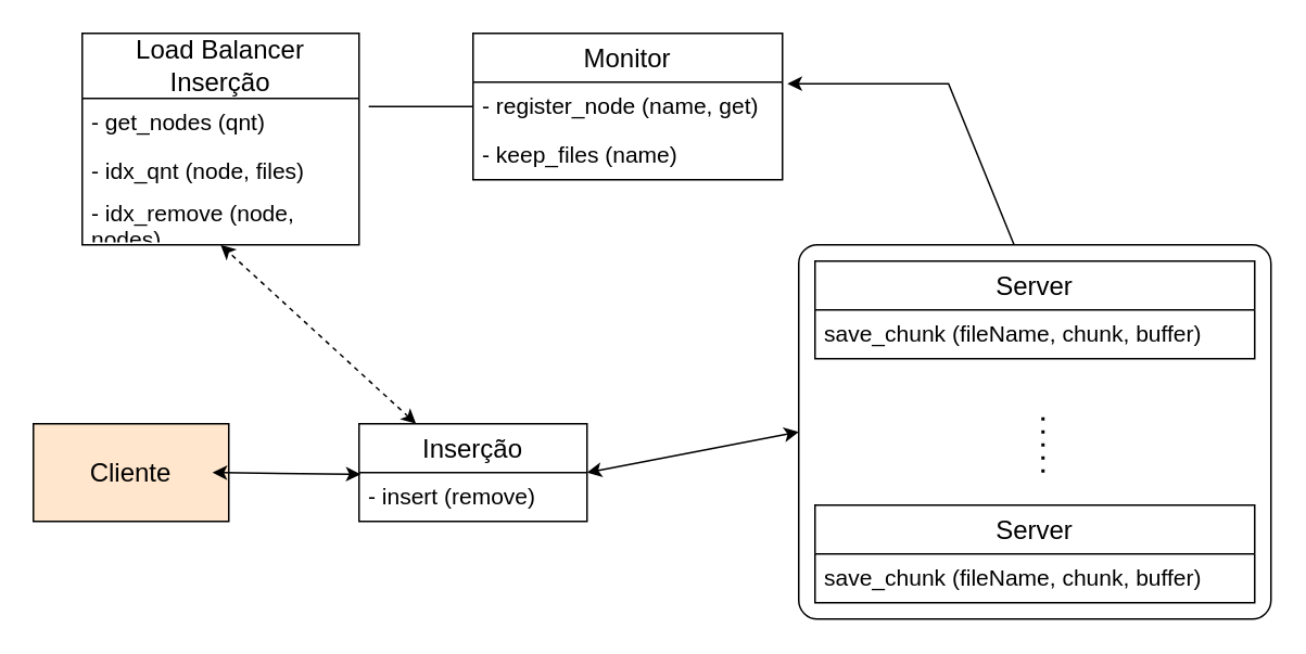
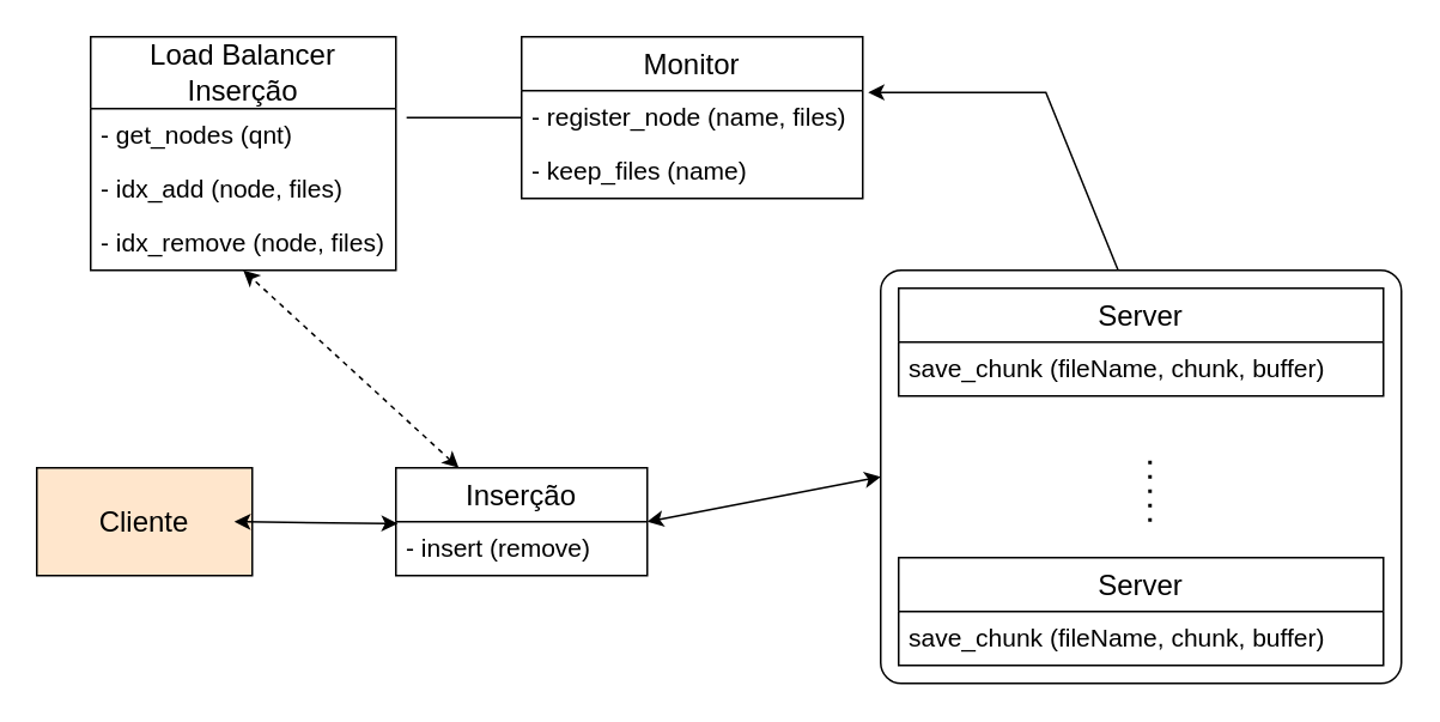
  <mxCell id="0" />
  <mxCell id="1" parent="0" />
  <mxCell id="2" value="Cliente" style="rounded=0;whiteSpace=wrap;html=1;fontSize=16;fillColor=#ffe6cc;" parent="1" vertex="1"><mxGeometry x="20" y="260" width="120" height="60" as="geometry" /></mxCell>
  <mxCell id="3" value="Inserção" style="swimlane;fontStyle=0;childLayout=stackLayout;horizontal=1;startSize=30;horizontalStack=0;resizeParent=1;resizeParentMax=0;resizeLast=0;collapsible=1;marginBottom=0;whiteSpace=wrap;html=1;fontSize=16;" parent="1" vertex="1"><mxGeometry x="220" y="260" width="140" height="60" as="geometry" /></mxCell>
  <mxCell id="4" value="&lt;div&gt;- insert (remove)&lt;/div&gt;" style="text;strokeColor=none;fillColor=none;align=left;verticalAlign=middle;spacingLeft=4;spacingRight=4;overflow=hidden;points=[[0,0.5],[1,0.5]];portConstraint=eastwest;rotatable=0;whiteSpace=wrap;html=1;fontSize=14;" parent="3" vertex="1"><mxGeometry y="30" width="140" height="30" as="geometry" /></mxCell>
  <mxCell id="5" value="&lt;div&gt;Load Balancer Inserção&lt;br&gt;&lt;/div&gt;" style="swimlane;fontStyle=0;childLayout=stackLayout;horizontal=1;startSize=40;horizontalStack=0;resizeParent=1;resizeParentMax=0;resizeLast=0;collapsible=1;marginBottom=0;whiteSpace=wrap;html=1;fontSize=16;" parent="1" vertex="1"><mxGeometry x="50" y="20" width="170" height="130" as="geometry" /></mxCell>
  <mxCell id="6" value="- get_nodes (qnt)" style="text;strokeColor=none;fillColor=none;align=left;verticalAlign=middle;spacingLeft=4;spacingRight=4;overflow=hidden;points=[[0,0.5],[1,0.5]];portConstraint=eastwest;rotatable=0;whiteSpace=wrap;html=1;fontSize=14;" parent="5" vertex="1"><mxGeometry y="40" width="170" height="30" as="geometry" /></mxCell>
- <mxCell id="7" value="- idx_qnt (node, files)" style="text;strokeColor=none;fillColor=none;align=left;verticalAlign=middle;spacingLeft=4;spacingRight=4;overflow=hidden;points=[[0,0.5],[1,0.5]];portConstraint=eastwest;rotatable=0;whiteSpace=wrap;html=1;fontSize=14;" parent="5" vertex="1"><mxGeometry y="70" width="170" height="30" as="geometry" /></mxCell>
- <mxCell id="8" value="- idx_remove (node, nodes)" style="text;strokeColor=none;fillColor=none;align=left;verticalAlign=middle;spacingLeft=4;spacingRight=4;overflow=hidden;points=[[0,0.5],[1,0.5]];portConstraint=eastwest;rotatable=0;whiteSpace=wrap;html=1;fontSize=14;" parent="5" vertex="1"><mxGeometry y="100" width="170" height="30" as="geometry" /></mxCell>
+ <mxCell id="7" value="- idx_add (node, files)" style="text;strokeColor=none;fillColor=none;align=left;verticalAlign=middle;spacingLeft=4;spacingRight=4;overflow=hidden;points=[[0,0.5],[1,0.5]];portConstraint=eastwest;rotatable=0;whiteSpace=wrap;html=1;fontSize=14;" parent="5" vertex="1"><mxGeometry y="70" width="170" height="30" as="geometry" /></mxCell>
+ <mxCell id="8" value="- idx_remove (node, files)" style="text;strokeColor=none;fillColor=none;align=left;verticalAlign=middle;spacingLeft=4;spacingRight=4;overflow=hidden;points=[[0,0.5],[1,0.5]];portConstraint=eastwest;rotatable=0;whiteSpace=wrap;html=1;fontSize=14;" parent="5" vertex="1"><mxGeometry y="100" width="170" height="30" as="geometry" /></mxCell>
  <mxCell id="9" value="&lt;div style=&quot;font-size: 15px;&quot;&gt;&lt;font style=&quot;font-size: 16px;&quot;&gt;Monitor&lt;/font&gt;&lt;/div&gt;" style="swimlane;fontStyle=0;childLayout=stackLayout;horizontal=1;startSize=30;horizontalStack=0;resizeParent=1;resizeParentMax=0;resizeLast=0;collapsible=1;marginBottom=0;whiteSpace=wrap;html=1;fontSize=14;" parent="1" vertex="1"><mxGeometry x="290" y="20" width="190" height="90" as="geometry"><mxRectangle x="480" y="80" width="90" height="30" as="alternateBounds" /></mxGeometry></mxCell>
- <mxCell id="10" value="- register_node (name, get)" style="text;strokeColor=none;fillColor=none;align=left;verticalAlign=middle;spacingLeft=4;spacingRight=4;overflow=hidden;points=[[0,0.5],[1,0.5]];portConstraint=eastwest;rotatable=0;whiteSpace=wrap;html=1;fontSize=14;" parent="9" vertex="1"><mxGeometry y="30" width="190" height="30" as="geometry" /></mxCell>
+ <mxCell id="10" value="- register_node (name, files)" style="text;strokeColor=none;fillColor=none;align=left;verticalAlign=middle;spacingLeft=4;spacingRight=4;overflow=hidden;points=[[0,0.5],[1,0.5]];portConstraint=eastwest;rotatable=0;whiteSpace=wrap;html=1;fontSize=14;" parent="9" vertex="1"><mxGeometry y="30" width="190" height="30" as="geometry" /></mxCell>
  <mxCell id="11" value="- keep_files (name)" style="text;strokeColor=none;fillColor=none;align=left;verticalAlign=middle;spacingLeft=4;spacingRight=4;overflow=hidden;points=[[0,0.5],[1,0.5]];portConstraint=eastwest;rotatable=0;whiteSpace=wrap;html=1;fontSize=14;" parent="9" vertex="1"><mxGeometry y="60" width="190" height="30" as="geometry" /></mxCell>
  <mxCell id="12" value="&lt;div&gt;Server&lt;/div&gt;" style="swimlane;fontStyle=0;childLayout=stackLayout;horizontal=1;startSize=30;horizontalStack=0;resizeParent=1;resizeParentMax=0;resizeLast=0;collapsible=1;marginBottom=0;whiteSpace=wrap;html=1;fontSize=16;" parent="1" vertex="1"><mxGeometry x="500" y="160" width="270" height="60" as="geometry" /></mxCell>
  <mxCell id="13" value="save_chunk (fileName, chunk, buffer)" style="text;strokeColor=none;fillColor=none;align=left;verticalAlign=middle;spacingLeft=4;spacingRight=4;overflow=hidden;points=[[0,0.5],[1,0.5]];portConstraint=eastwest;rotatable=0;whiteSpace=wrap;html=1;fontSize=14;" parent="12" vertex="1"><mxGeometry y="30" width="270" height="30" as="geometry" /></mxCell>
  <mxCell id="14" value="" style="endArrow=none;dashed=1;html=1;dashPattern=1 3;strokeWidth=2;rounded=0;" parent="1" edge="1"><mxGeometry width="50" height="50" relative="1" as="geometry"><mxPoint x="640" y="290" as="sourcePoint" /><mxPoint x="640" y="250" as="targetPoint" /><Array as="points"><mxPoint x="640" y="270" /></Array></mxGeometry></mxCell>
  <mxCell id="15" value="" style="rounded=1;whiteSpace=wrap;html=1;fillStyle=auto;fillColor=none;arcSize=5;" parent="1" vertex="1"><mxGeometry x="490" y="150" width="290" height="230" as="geometry" /></mxCell>
  <mxCell id="16" value="" style="endArrow=classic;html=1;rounded=0;entryX=1.016;entryY=0.344;entryDx=0;entryDy=0;entryPerimeter=0;exitX=0.456;exitY=0;exitDx=0;exitDy=0;exitPerimeter=0;" parent="1" source="15" target="9" edge="1"><mxGeometry width="50" height="50" relative="1" as="geometry"><mxPoint x="150" y="370" as="sourcePoint" /><mxPoint x="200" y="320" as="targetPoint" /><Array as="points"><mxPoint x="582" y="51" /></Array></mxGeometry></mxCell>
  <mxCell id="17" value="" style="endArrow=none;html=1;rounded=0;entryX=1.035;entryY=0.167;entryDx=0;entryDy=0;entryPerimeter=0;exitX=0;exitY=0.5;exitDx=0;exitDy=0;" parent="1" source="10" target="6" edge="1"><mxGeometry width="50" height="50" relative="1" as="geometry"><mxPoint x="150" y="370" as="sourcePoint" /><mxPoint x="200" y="320" as="targetPoint" /></mxGeometry></mxCell>
  <mxCell id="18" value="" style="endArrow=classic;startArrow=classic;html=1;rounded=0;entryX=0.5;entryY=1;entryDx=0;entryDy=0;exitX=0.25;exitY=0;exitDx=0;exitDy=0;dashed=1;" parent="1" source="3" target="5" edge="1"><mxGeometry width="50" height="50" relative="1" as="geometry"><mxPoint x="150" y="370" as="sourcePoint" /><mxPoint x="200" y="320" as="targetPoint" /></mxGeometry></mxCell>
  <mxCell id="19" value="" style="endArrow=classic;startArrow=classic;html=1;rounded=0;entryX=0.007;entryY=0.033;entryDx=0;entryDy=0;entryPerimeter=0;" parent="1" target="4" edge="1"><mxGeometry width="50" height="50" relative="1" as="geometry"><mxPoint x="130" y="290" as="sourcePoint" /><mxPoint x="200" y="320" as="targetPoint" /></mxGeometry></mxCell>
  <mxCell id="20" value="" style="endArrow=classic;startArrow=classic;html=1;rounded=0;entryX=0;entryY=0.5;entryDx=0;entryDy=0;exitX=1;exitY=0.5;exitDx=0;exitDy=0;" parent="1" source="3" target="15" edge="1"><mxGeometry width="50" height="50" relative="1" as="geometry"><mxPoint x="150" y="370" as="sourcePoint" /><mxPoint x="200" y="320" as="targetPoint" /></mxGeometry></mxCell>
  <mxCell id="21" value="&lt;div&gt;Server&lt;/div&gt;" style="swimlane;fontStyle=0;childLayout=stackLayout;horizontal=1;startSize=30;horizontalStack=0;resizeParent=1;resizeParentMax=0;resizeLast=0;collapsible=1;marginBottom=0;whiteSpace=wrap;html=1;fontSize=16;" vertex="1" parent="1"><mxGeometry x="500" y="310" width="270" height="60" as="geometry" /></mxCell>
  <mxCell id="22" value="save_chunk (fileName, chunk, buffer)" style="text;strokeColor=none;fillColor=none;align=left;verticalAlign=middle;spacingLeft=4;spacingRight=4;overflow=hidden;points=[[0,0.5],[1,0.5]];portConstraint=eastwest;rotatable=0;whiteSpace=wrap;html=1;fontSize=14;" vertex="1" parent="21"><mxGeometry y="30" width="270" height="30" as="geometry" /></mxCell>
